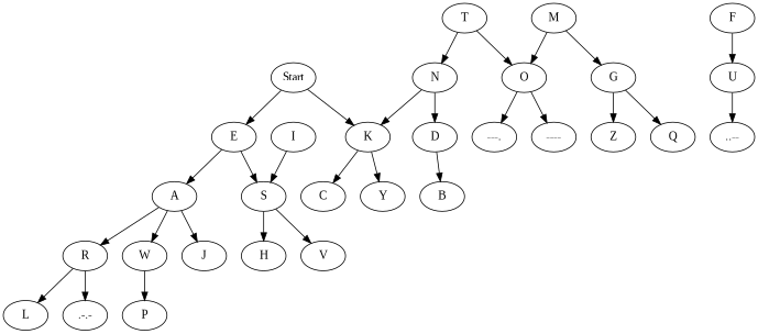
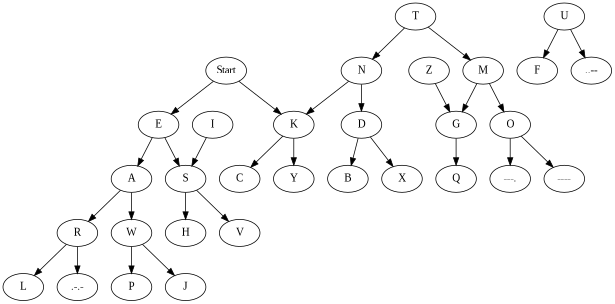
  digraph {
    fontname="Liberation Serif"
    node [fontname="Liberation Serif"]
    edge [fontname="Liberation Serif"]
    Start
    E
    K
    A
    S
    T
    N
    M
    I
    R
    W
    D
    G
    O
    H
    V
    U
    F
    "..--"
    L
    ".-.-"
    P
    J
    B
+   X
    C
    Y
    Z
    Q
    "---."
    "----"
    Start -> E
    Start -> K
    E -> A
    E -> S
    K -> C
    K -> Y
    A -> R
    A -> W
    S -> H
    S -> V
    T -> N
-   T -> O
+   T -> M
    N -> K
    N -> D
    M -> G
    M -> O
    I -> S
    R -> L
    R -> ".-.-"
    W -> P
-   A -> J
+   W -> J
    D -> B
-   G -> Z
+   D -> X
+   Z -> G
    G -> Q
    O -> "---."
    O -> "----"
-   F -> U
+   U -> F
    U -> "..--"
  }
